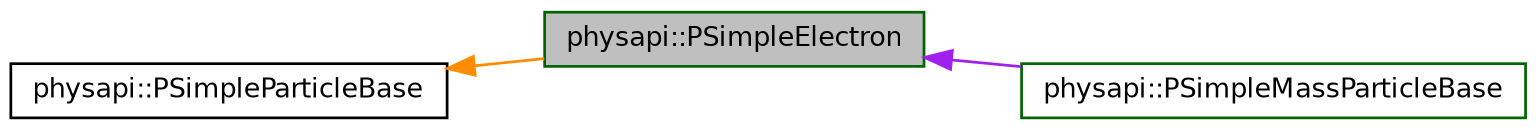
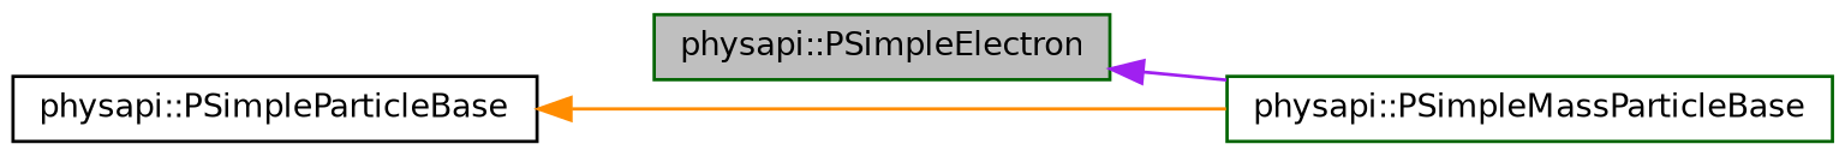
  digraph {
    rankdir=LR
    node [color=darkgreen fillcolor=white fontname=Helvetica fontsize=10 shape=record style=filled]
    edge [dir=back fontname=Helvetica fontsize=10 labelfontname=Helvetica labelfontsize=10 style=solid]
    n1 [fillcolor=grey75 fontcolor=black height=0.2 label="physapi::PSimpleElectron" width=0.4]
    n2 [height=0.2 label="physapi::PSimpleMassParticleBase" width=0.4]
    n3 [color=black height=0.2 label="physapi::PSimpleParticleBase" width=0.4]
    n1 -> n2 [color=purple]
-   n3 -> n1 [color=darkorange]
+   n3 -> n2 [color=darkorange]
  }
